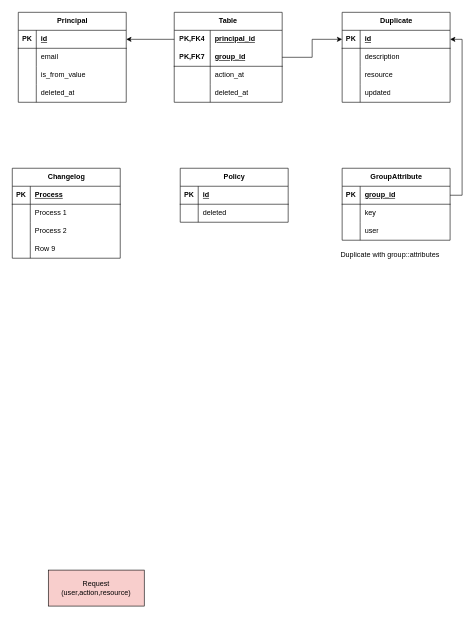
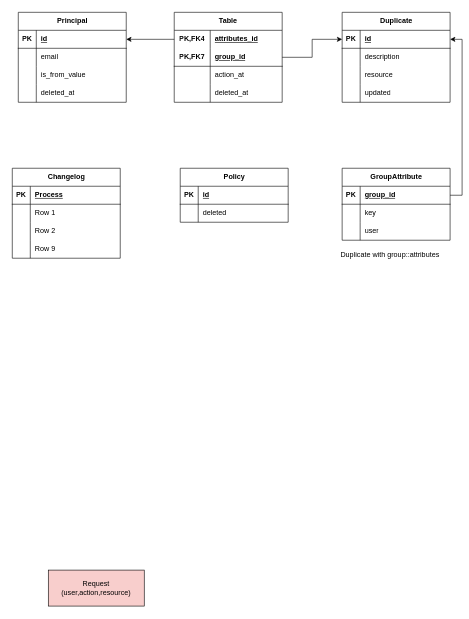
  <mxCell id="0" />
  <mxCell id="1" parent="0" />
  <mxCell id="2" value="Principal" style="shape=table;startSize=30;container=1;collapsible=1;childLayout=tableLayout;fixedRows=1;rowLines=0;fontStyle=1;align=center;resizeLast=1;html=1;" vertex="1" parent="1"><mxGeometry x="30" y="20" width="180" height="150" as="geometry" /></mxCell>
  <mxCell id="3" value="" style="shape=tableRow;horizontal=0;startSize=0;swimlaneHead=0;swimlaneBody=0;fillColor=none;collapsible=0;dropTarget=0;points=[[0,0.5],[1,0.5]];portConstraint=eastwest;top=0;left=0;right=0;bottom=1;" vertex="1" parent="2"><mxGeometry y="30" width="180" height="30" as="geometry" /></mxCell>
  <mxCell id="4" value="PK" style="shape=partialRectangle;connectable=0;fillColor=none;top=0;left=0;bottom=0;right=0;fontStyle=1;overflow=hidden;whiteSpace=wrap;html=1;" vertex="1" parent="3"><mxGeometry width="30" height="30" as="geometry"><mxRectangle width="30" height="30" as="alternateBounds" /></mxGeometry></mxCell>
  <mxCell id="5" value="id" style="shape=partialRectangle;connectable=0;fillColor=none;top=0;left=0;bottom=0;right=0;align=left;spacingLeft=6;fontStyle=5;overflow=hidden;whiteSpace=wrap;html=1;" vertex="1" parent="3"><mxGeometry x="30" width="150" height="30" as="geometry"><mxRectangle width="150" height="30" as="alternateBounds" /></mxGeometry></mxCell>
  <mxCell id="6" value="" style="shape=tableRow;horizontal=0;startSize=0;swimlaneHead=0;swimlaneBody=0;fillColor=none;collapsible=0;dropTarget=0;points=[[0,0.5],[1,0.5]];portConstraint=eastwest;top=0;left=0;right=0;bottom=0;" vertex="1" parent="2"><mxGeometry y="60" width="180" height="30" as="geometry" /></mxCell>
  <mxCell id="7" value="" style="shape=partialRectangle;connectable=0;fillColor=none;top=0;left=0;bottom=0;right=0;editable=1;overflow=hidden;whiteSpace=wrap;html=1;" vertex="1" parent="6"><mxGeometry width="30" height="30" as="geometry"><mxRectangle width="30" height="30" as="alternateBounds" /></mxGeometry></mxCell>
  <mxCell id="8" value="email" style="shape=partialRectangle;connectable=0;fillColor=none;top=0;left=0;bottom=0;right=0;align=left;spacingLeft=6;overflow=hidden;whiteSpace=wrap;html=1;" vertex="1" parent="6"><mxGeometry x="30" width="150" height="30" as="geometry"><mxRectangle width="150" height="30" as="alternateBounds" /></mxGeometry></mxCell>
  <mxCell id="9" value="" style="shape=tableRow;horizontal=0;startSize=0;swimlaneHead=0;swimlaneBody=0;fillColor=none;collapsible=0;dropTarget=0;points=[[0,0.5],[1,0.5]];portConstraint=eastwest;top=0;left=0;right=0;bottom=0;" vertex="1" parent="2"><mxGeometry y="90" width="180" height="30" as="geometry" /></mxCell>
  <mxCell id="10" value="" style="shape=partialRectangle;connectable=0;fillColor=none;top=0;left=0;bottom=0;right=0;editable=1;overflow=hidden;whiteSpace=wrap;html=1;" vertex="1" parent="9"><mxGeometry width="30" height="30" as="geometry"><mxRectangle width="30" height="30" as="alternateBounds" /></mxGeometry></mxCell>
  <mxCell id="11" value="is_from_value" style="shape=partialRectangle;connectable=0;fillColor=none;top=0;left=0;bottom=0;right=0;align=left;spacingLeft=6;overflow=hidden;whiteSpace=wrap;html=1;" vertex="1" parent="9"><mxGeometry x="30" width="150" height="30" as="geometry"><mxRectangle width="150" height="30" as="alternateBounds" /></mxGeometry></mxCell>
  <mxCell id="12" value="" style="shape=tableRow;horizontal=0;startSize=0;swimlaneHead=0;swimlaneBody=0;fillColor=none;collapsible=0;dropTarget=0;points=[[0,0.5],[1,0.5]];portConstraint=eastwest;top=0;left=0;right=0;bottom=0;" vertex="1" parent="2"><mxGeometry y="120" width="180" height="30" as="geometry" /></mxCell>
  <mxCell id="13" value="" style="shape=partialRectangle;connectable=0;fillColor=none;top=0;left=0;bottom=0;right=0;editable=1;overflow=hidden;whiteSpace=wrap;html=1;" vertex="1" parent="12"><mxGeometry width="30" height="30" as="geometry"><mxRectangle width="30" height="30" as="alternateBounds" /></mxGeometry></mxCell>
  <mxCell id="14" value="deleted_at" style="shape=partialRectangle;connectable=0;fillColor=none;top=0;left=0;bottom=0;right=0;align=left;spacingLeft=6;overflow=hidden;whiteSpace=wrap;html=1;" vertex="1" parent="12"><mxGeometry x="30" width="150" height="30" as="geometry"><mxRectangle width="150" height="30" as="alternateBounds" /></mxGeometry></mxCell>
  <mxCell id="15" value="Duplicate" style="shape=table;startSize=30;container=1;collapsible=1;childLayout=tableLayout;fixedRows=1;rowLines=0;fontStyle=1;align=center;resizeLast=1;html=1;" vertex="1" parent="1"><mxGeometry x="570" y="20" width="180" height="150" as="geometry" /></mxCell>
  <mxCell id="16" value="" style="shape=tableRow;horizontal=0;startSize=0;swimlaneHead=0;swimlaneBody=0;fillColor=none;collapsible=0;dropTarget=0;points=[[0,0.5],[1,0.5]];portConstraint=eastwest;top=0;left=0;right=0;bottom=1;" vertex="1" parent="15"><mxGeometry y="30" width="180" height="30" as="geometry" /></mxCell>
  <mxCell id="17" value="PK" style="shape=partialRectangle;connectable=0;fillColor=none;top=0;left=0;bottom=0;right=0;fontStyle=1;overflow=hidden;whiteSpace=wrap;html=1;" vertex="1" parent="16"><mxGeometry width="30" height="30" as="geometry"><mxRectangle width="30" height="30" as="alternateBounds" /></mxGeometry></mxCell>
  <mxCell id="18" value="id&lt;br&gt;" style="shape=partialRectangle;connectable=0;fillColor=none;top=0;left=0;bottom=0;right=0;align=left;spacingLeft=6;fontStyle=5;overflow=hidden;whiteSpace=wrap;html=1;" vertex="1" parent="16"><mxGeometry x="30" width="150" height="30" as="geometry"><mxRectangle width="150" height="30" as="alternateBounds" /></mxGeometry></mxCell>
  <mxCell id="19" value="" style="shape=tableRow;horizontal=0;startSize=0;swimlaneHead=0;swimlaneBody=0;fillColor=none;collapsible=0;dropTarget=0;points=[[0,0.5],[1,0.5]];portConstraint=eastwest;top=0;left=0;right=0;bottom=0;" vertex="1" parent="15"><mxGeometry y="60" width="180" height="30" as="geometry" /></mxCell>
  <mxCell id="20" value="" style="shape=partialRectangle;connectable=0;fillColor=none;top=0;left=0;bottom=0;right=0;editable=1;overflow=hidden;whiteSpace=wrap;html=1;" vertex="1" parent="19"><mxGeometry width="30" height="30" as="geometry"><mxRectangle width="30" height="30" as="alternateBounds" /></mxGeometry></mxCell>
  <mxCell id="21" value="description" style="shape=partialRectangle;connectable=0;fillColor=none;top=0;left=0;bottom=0;right=0;align=left;spacingLeft=6;overflow=hidden;whiteSpace=wrap;html=1;" vertex="1" parent="19"><mxGeometry x="30" width="150" height="30" as="geometry"><mxRectangle width="150" height="30" as="alternateBounds" /></mxGeometry></mxCell>
  <mxCell id="22" value="" style="shape=tableRow;horizontal=0;startSize=0;swimlaneHead=0;swimlaneBody=0;fillColor=none;collapsible=0;dropTarget=0;points=[[0,0.5],[1,0.5]];portConstraint=eastwest;top=0;left=0;right=0;bottom=0;" vertex="1" parent="15"><mxGeometry y="90" width="180" height="30" as="geometry" /></mxCell>
  <mxCell id="23" value="" style="shape=partialRectangle;connectable=0;fillColor=none;top=0;left=0;bottom=0;right=0;editable=1;overflow=hidden;whiteSpace=wrap;html=1;" vertex="1" parent="22"><mxGeometry width="30" height="30" as="geometry"><mxRectangle width="30" height="30" as="alternateBounds" /></mxGeometry></mxCell>
  <mxCell id="24" value="resource" style="shape=partialRectangle;connectable=0;fillColor=none;top=0;left=0;bottom=0;right=0;align=left;spacingLeft=6;overflow=hidden;whiteSpace=wrap;html=1;" vertex="1" parent="22"><mxGeometry x="30" width="150" height="30" as="geometry"><mxRectangle width="150" height="30" as="alternateBounds" /></mxGeometry></mxCell>
  <mxCell id="25" value="" style="shape=tableRow;horizontal=0;startSize=0;swimlaneHead=0;swimlaneBody=0;fillColor=none;collapsible=0;dropTarget=0;points=[[0,0.5],[1,0.5]];portConstraint=eastwest;top=0;left=0;right=0;bottom=0;" vertex="1" parent="15"><mxGeometry y="120" width="180" height="30" as="geometry" /></mxCell>
  <mxCell id="26" value="" style="shape=partialRectangle;connectable=0;fillColor=none;top=0;left=0;bottom=0;right=0;editable=1;overflow=hidden;whiteSpace=wrap;html=1;" vertex="1" parent="25"><mxGeometry width="30" height="30" as="geometry"><mxRectangle width="30" height="30" as="alternateBounds" /></mxGeometry></mxCell>
  <mxCell id="27" value="updated" style="shape=partialRectangle;connectable=0;fillColor=none;top=0;left=0;bottom=0;right=0;align=left;spacingLeft=6;overflow=hidden;whiteSpace=wrap;html=1;" vertex="1" parent="25"><mxGeometry x="30" width="150" height="30" as="geometry"><mxRectangle width="150" height="30" as="alternateBounds" /></mxGeometry></mxCell>
  <mxCell id="28" value="GroupAttribute" style="shape=table;startSize=30;container=1;collapsible=1;childLayout=tableLayout;fixedRows=1;rowLines=0;fontStyle=1;align=center;resizeLast=1;html=1;" vertex="1" parent="1"><mxGeometry x="570" y="280" width="180" height="120" as="geometry" /></mxCell>
  <mxCell id="29" value="" style="shape=tableRow;horizontal=0;startSize=0;swimlaneHead=0;swimlaneBody=0;fillColor=none;collapsible=0;dropTarget=0;points=[[0,0.5],[1,0.5]];portConstraint=eastwest;top=0;left=0;right=0;bottom=1;" vertex="1" parent="28"><mxGeometry y="30" width="180" height="30" as="geometry" /></mxCell>
  <mxCell id="30" value="PK" style="shape=partialRectangle;connectable=0;fillColor=none;top=0;left=0;bottom=0;right=0;fontStyle=1;overflow=hidden;whiteSpace=wrap;html=1;" vertex="1" parent="29"><mxGeometry width="30" height="30" as="geometry"><mxRectangle width="30" height="30" as="alternateBounds" /></mxGeometry></mxCell>
  <mxCell id="31" value="group_id" style="shape=partialRectangle;connectable=0;fillColor=none;top=0;left=0;bottom=0;right=0;align=left;spacingLeft=6;fontStyle=5;overflow=hidden;whiteSpace=wrap;html=1;" vertex="1" parent="29"><mxGeometry x="30" width="150" height="30" as="geometry"><mxRectangle width="150" height="30" as="alternateBounds" /></mxGeometry></mxCell>
  <mxCell id="32" value="" style="shape=tableRow;horizontal=0;startSize=0;swimlaneHead=0;swimlaneBody=0;fillColor=none;collapsible=0;dropTarget=0;points=[[0,0.5],[1,0.5]];portConstraint=eastwest;top=0;left=0;right=0;bottom=0;" vertex="1" parent="28"><mxGeometry y="60" width="180" height="30" as="geometry" /></mxCell>
  <mxCell id="33" value="" style="shape=partialRectangle;connectable=0;fillColor=none;top=0;left=0;bottom=0;right=0;editable=1;overflow=hidden;whiteSpace=wrap;html=1;" vertex="1" parent="32"><mxGeometry width="30" height="30" as="geometry"><mxRectangle width="30" height="30" as="alternateBounds" /></mxGeometry></mxCell>
  <mxCell id="34" value="key" style="shape=partialRectangle;connectable=0;fillColor=none;top=0;left=0;bottom=0;right=0;align=left;spacingLeft=6;overflow=hidden;whiteSpace=wrap;html=1;" vertex="1" parent="32"><mxGeometry x="30" width="150" height="30" as="geometry"><mxRectangle width="150" height="30" as="alternateBounds" /></mxGeometry></mxCell>
  <mxCell id="35" value="" style="shape=tableRow;horizontal=0;startSize=0;swimlaneHead=0;swimlaneBody=0;fillColor=none;collapsible=0;dropTarget=0;points=[[0,0.5],[1,0.5]];portConstraint=eastwest;top=0;left=0;right=0;bottom=0;" vertex="1" parent="28"><mxGeometry y="90" width="180" height="30" as="geometry" /></mxCell>
  <mxCell id="36" value="" style="shape=partialRectangle;connectable=0;fillColor=none;top=0;left=0;bottom=0;right=0;editable=1;overflow=hidden;whiteSpace=wrap;html=1;" vertex="1" parent="35"><mxGeometry width="30" height="30" as="geometry"><mxRectangle width="30" height="30" as="alternateBounds" /></mxGeometry></mxCell>
  <mxCell id="37" value="user" style="shape=partialRectangle;connectable=0;fillColor=none;top=0;left=0;bottom=0;right=0;align=left;spacingLeft=6;overflow=hidden;whiteSpace=wrap;html=1;" vertex="1" parent="35"><mxGeometry x="30" width="150" height="30" as="geometry"><mxRectangle width="150" height="30" as="alternateBounds" /></mxGeometry></mxCell>
  <mxCell id="38" value="Policy" style="shape=table;startSize=30;container=1;collapsible=1;childLayout=tableLayout;fixedRows=1;rowLines=0;fontStyle=1;align=center;resizeLast=1;html=1;" vertex="1" parent="1"><mxGeometry x="300" y="280" width="180" height="90" as="geometry" /></mxCell>
  <mxCell id="39" value="" style="shape=tableRow;horizontal=0;startSize=0;swimlaneHead=0;swimlaneBody=0;fillColor=none;collapsible=0;dropTarget=0;points=[[0,0.5],[1,0.5]];portConstraint=eastwest;top=0;left=0;right=0;bottom=1;" vertex="1" parent="38"><mxGeometry y="30" width="180" height="30" as="geometry" /></mxCell>
  <mxCell id="40" value="PK" style="shape=partialRectangle;connectable=0;fillColor=none;top=0;left=0;bottom=0;right=0;fontStyle=1;overflow=hidden;whiteSpace=wrap;html=1;" vertex="1" parent="39"><mxGeometry width="30" height="30" as="geometry"><mxRectangle width="30" height="30" as="alternateBounds" /></mxGeometry></mxCell>
  <mxCell id="41" value="id" style="shape=partialRectangle;connectable=0;fillColor=none;top=0;left=0;bottom=0;right=0;align=left;spacingLeft=6;fontStyle=5;overflow=hidden;whiteSpace=wrap;html=1;" vertex="1" parent="39"><mxGeometry x="30" width="150" height="30" as="geometry"><mxRectangle width="150" height="30" as="alternateBounds" /></mxGeometry></mxCell>
  <mxCell id="42" value="" style="shape=tableRow;horizontal=0;startSize=0;swimlaneHead=0;swimlaneBody=0;fillColor=none;collapsible=0;dropTarget=0;points=[[0,0.5],[1,0.5]];portConstraint=eastwest;top=0;left=0;right=0;bottom=0;" vertex="1" parent="38"><mxGeometry y="60" width="180" height="30" as="geometry" /></mxCell>
  <mxCell id="43" value="" style="shape=partialRectangle;connectable=0;fillColor=none;top=0;left=0;bottom=0;right=0;editable=1;overflow=hidden;whiteSpace=wrap;html=1;" vertex="1" parent="42"><mxGeometry width="30" height="30" as="geometry"><mxRectangle width="30" height="30" as="alternateBounds" /></mxGeometry></mxCell>
  <mxCell id="44" value="deleted" style="shape=partialRectangle;connectable=0;fillColor=none;top=0;left=0;bottom=0;right=0;align=left;spacingLeft=6;overflow=hidden;whiteSpace=wrap;html=1;" vertex="1" parent="42"><mxGeometry x="30" width="150" height="30" as="geometry"><mxRectangle width="150" height="30" as="alternateBounds" /></mxGeometry></mxCell>
  <mxCell id="45" value="Changelog" style="shape=table;startSize=30;container=1;collapsible=1;childLayout=tableLayout;fixedRows=1;rowLines=0;fontStyle=1;align=center;resizeLast=1;html=1;" vertex="1" parent="1"><mxGeometry x="20" y="280" width="180" height="150" as="geometry" /></mxCell>
  <mxCell id="46" value="" style="shape=tableRow;horizontal=0;startSize=0;swimlaneHead=0;swimlaneBody=0;fillColor=none;collapsible=0;dropTarget=0;points=[[0,0.5],[1,0.5]];portConstraint=eastwest;top=0;left=0;right=0;bottom=1;" vertex="1" parent="45"><mxGeometry y="30" width="180" height="30" as="geometry" /></mxCell>
  <mxCell id="47" value="PK" style="shape=partialRectangle;connectable=0;fillColor=none;top=0;left=0;bottom=0;right=0;fontStyle=1;overflow=hidden;whiteSpace=wrap;html=1;" vertex="1" parent="46"><mxGeometry width="30" height="30" as="geometry"><mxRectangle width="30" height="30" as="alternateBounds" /></mxGeometry></mxCell>
  <mxCell id="48" value="Process" style="shape=partialRectangle;connectable=0;fillColor=none;top=0;left=0;bottom=0;right=0;align=left;spacingLeft=6;fontStyle=5;overflow=hidden;whiteSpace=wrap;html=1;" vertex="1" parent="46"><mxGeometry x="30" width="150" height="30" as="geometry"><mxRectangle width="150" height="30" as="alternateBounds" /></mxGeometry></mxCell>
  <mxCell id="49" value="" style="shape=tableRow;horizontal=0;startSize=0;swimlaneHead=0;swimlaneBody=0;fillColor=none;collapsible=0;dropTarget=0;points=[[0,0.5],[1,0.5]];portConstraint=eastwest;top=0;left=0;right=0;bottom=0;" vertex="1" parent="45"><mxGeometry y="60" width="180" height="30" as="geometry" /></mxCell>
  <mxCell id="50" value="" style="shape=partialRectangle;connectable=0;fillColor=none;top=0;left=0;bottom=0;right=0;editable=1;overflow=hidden;whiteSpace=wrap;html=1;" vertex="1" parent="49"><mxGeometry width="30" height="30" as="geometry"><mxRectangle width="30" height="30" as="alternateBounds" /></mxGeometry></mxCell>
- <mxCell id="51" value="Process 1" style="shape=partialRectangle;connectable=0;fillColor=none;top=0;left=0;bottom=0;right=0;align=left;spacingLeft=6;overflow=hidden;whiteSpace=wrap;html=1;" vertex="1" parent="49"><mxGeometry x="30" width="150" height="30" as="geometry"><mxRectangle width="150" height="30" as="alternateBounds" /></mxGeometry></mxCell>
+ <mxCell id="51" value="Row 1" style="shape=partialRectangle;connectable=0;fillColor=none;top=0;left=0;bottom=0;right=0;align=left;spacingLeft=6;overflow=hidden;whiteSpace=wrap;html=1;" vertex="1" parent="49"><mxGeometry x="30" width="150" height="30" as="geometry"><mxRectangle width="150" height="30" as="alternateBounds" /></mxGeometry></mxCell>
  <mxCell id="52" value="" style="shape=tableRow;horizontal=0;startSize=0;swimlaneHead=0;swimlaneBody=0;fillColor=none;collapsible=0;dropTarget=0;points=[[0,0.5],[1,0.5]];portConstraint=eastwest;top=0;left=0;right=0;bottom=0;" vertex="1" parent="45"><mxGeometry y="90" width="180" height="30" as="geometry" /></mxCell>
  <mxCell id="53" value="" style="shape=partialRectangle;connectable=0;fillColor=none;top=0;left=0;bottom=0;right=0;editable=1;overflow=hidden;whiteSpace=wrap;html=1;" vertex="1" parent="52"><mxGeometry width="30" height="30" as="geometry"><mxRectangle width="30" height="30" as="alternateBounds" /></mxGeometry></mxCell>
- <mxCell id="54" value="Process 2" style="shape=partialRectangle;connectable=0;fillColor=none;top=0;left=0;bottom=0;right=0;align=left;spacingLeft=6;overflow=hidden;whiteSpace=wrap;html=1;" vertex="1" parent="52"><mxGeometry x="30" width="150" height="30" as="geometry"><mxRectangle width="150" height="30" as="alternateBounds" /></mxGeometry></mxCell>
+ <mxCell id="54" value="Row 2" style="shape=partialRectangle;connectable=0;fillColor=none;top=0;left=0;bottom=0;right=0;align=left;spacingLeft=6;overflow=hidden;whiteSpace=wrap;html=1;" vertex="1" parent="52"><mxGeometry x="30" width="150" height="30" as="geometry"><mxRectangle width="150" height="30" as="alternateBounds" /></mxGeometry></mxCell>
  <mxCell id="55" value="" style="shape=tableRow;horizontal=0;startSize=0;swimlaneHead=0;swimlaneBody=0;fillColor=none;collapsible=0;dropTarget=0;points=[[0,0.5],[1,0.5]];portConstraint=eastwest;top=0;left=0;right=0;bottom=0;" vertex="1" parent="45"><mxGeometry y="120" width="180" height="30" as="geometry" /></mxCell>
  <mxCell id="56" value="" style="shape=partialRectangle;connectable=0;fillColor=none;top=0;left=0;bottom=0;right=0;editable=1;overflow=hidden;whiteSpace=wrap;html=1;" vertex="1" parent="55"><mxGeometry width="30" height="30" as="geometry"><mxRectangle width="30" height="30" as="alternateBounds" /></mxGeometry></mxCell>
  <mxCell id="57" value="Row 9" style="shape=partialRectangle;connectable=0;fillColor=none;top=0;left=0;bottom=0;right=0;align=left;spacingLeft=6;overflow=hidden;whiteSpace=wrap;html=1;" vertex="1" parent="55"><mxGeometry x="30" width="150" height="30" as="geometry"><mxRectangle width="150" height="30" as="alternateBounds" /></mxGeometry></mxCell>
  <mxCell id="58" value="Table" style="shape=table;startSize=30;container=1;collapsible=1;childLayout=tableLayout;fixedRows=1;rowLines=0;fontStyle=1;align=center;resizeLast=1;html=1;whiteSpace=wrap;" vertex="1" parent="1"><mxGeometry x="290" y="20" width="180" height="150" as="geometry" /></mxCell>
  <mxCell id="59" value="" style="shape=tableRow;horizontal=0;startSize=0;swimlaneHead=0;swimlaneBody=0;fillColor=none;collapsible=0;dropTarget=0;points=[[0,0.5],[1,0.5]];portConstraint=eastwest;top=0;left=0;right=0;bottom=0;html=1;" vertex="1" parent="58"><mxGeometry y="30" width="180" height="30" as="geometry" /></mxCell>
  <mxCell id="60" value="PK,FK4" style="shape=partialRectangle;connectable=0;fillColor=none;top=0;left=0;bottom=0;right=0;fontStyle=1;overflow=hidden;html=1;whiteSpace=wrap;" vertex="1" parent="59"><mxGeometry width="60" height="30" as="geometry"><mxRectangle width="60" height="30" as="alternateBounds" /></mxGeometry></mxCell>
- <mxCell id="61" value="principal_id" style="shape=partialRectangle;connectable=0;fillColor=none;top=0;left=0;bottom=0;right=0;align=left;spacingLeft=6;fontStyle=5;overflow=hidden;html=1;whiteSpace=wrap;" vertex="1" parent="59"><mxGeometry x="60" width="120" height="30" as="geometry"><mxRectangle width="120" height="30" as="alternateBounds" /></mxGeometry></mxCell>
+ <mxCell id="61" value="attributes_id" style="shape=partialRectangle;connectable=0;fillColor=none;top=0;left=0;bottom=0;right=0;align=left;spacingLeft=6;fontStyle=5;overflow=hidden;html=1;whiteSpace=wrap;" vertex="1" parent="59"><mxGeometry x="60" width="120" height="30" as="geometry"><mxRectangle width="120" height="30" as="alternateBounds" /></mxGeometry></mxCell>
  <mxCell id="62" value="" style="shape=tableRow;horizontal=0;startSize=0;swimlaneHead=0;swimlaneBody=0;fillColor=none;collapsible=0;dropTarget=0;points=[[0,0.5],[1,0.5]];portConstraint=eastwest;top=0;left=0;right=0;bottom=1;html=1;" vertex="1" parent="58"><mxGeometry y="60" width="180" height="30" as="geometry" /></mxCell>
  <mxCell id="63" value="PK,FK7" style="shape=partialRectangle;connectable=0;fillColor=none;top=0;left=0;bottom=0;right=0;fontStyle=1;overflow=hidden;html=1;whiteSpace=wrap;" vertex="1" parent="62"><mxGeometry width="60" height="30" as="geometry"><mxRectangle width="60" height="30" as="alternateBounds" /></mxGeometry></mxCell>
  <mxCell id="64" value="group_id" style="shape=partialRectangle;connectable=0;fillColor=none;top=0;left=0;bottom=0;right=0;align=left;spacingLeft=6;fontStyle=5;overflow=hidden;html=1;whiteSpace=wrap;" vertex="1" parent="62"><mxGeometry x="60" width="120" height="30" as="geometry"><mxRectangle width="120" height="30" as="alternateBounds" /></mxGeometry></mxCell>
  <mxCell id="65" value="" style="shape=tableRow;horizontal=0;startSize=0;swimlaneHead=0;swimlaneBody=0;fillColor=none;collapsible=0;dropTarget=0;points=[[0,0.5],[1,0.5]];portConstraint=eastwest;top=0;left=0;right=0;bottom=0;html=1;" vertex="1" parent="58"><mxGeometry y="90" width="180" height="30" as="geometry" /></mxCell>
  <mxCell id="66" value="" style="shape=partialRectangle;connectable=0;fillColor=none;top=0;left=0;bottom=0;right=0;editable=1;overflow=hidden;html=1;whiteSpace=wrap;" vertex="1" parent="65"><mxGeometry width="60" height="30" as="geometry"><mxRectangle width="60" height="30" as="alternateBounds" /></mxGeometry></mxCell>
  <mxCell id="67" value="action_at" style="shape=partialRectangle;connectable=0;fillColor=none;top=0;left=0;bottom=0;right=0;align=left;spacingLeft=6;overflow=hidden;html=1;whiteSpace=wrap;" vertex="1" parent="65"><mxGeometry x="60" width="120" height="30" as="geometry"><mxRectangle width="120" height="30" as="alternateBounds" /></mxGeometry></mxCell>
  <mxCell id="68" value="" style="shape=tableRow;horizontal=0;startSize=0;swimlaneHead=0;swimlaneBody=0;fillColor=none;collapsible=0;dropTarget=0;points=[[0,0.5],[1,0.5]];portConstraint=eastwest;top=0;left=0;right=0;bottom=0;html=1;" vertex="1" parent="58"><mxGeometry y="120" width="180" height="30" as="geometry" /></mxCell>
  <mxCell id="69" value="" style="shape=partialRectangle;connectable=0;fillColor=none;top=0;left=0;bottom=0;right=0;editable=1;overflow=hidden;html=1;whiteSpace=wrap;" vertex="1" parent="68"><mxGeometry width="60" height="30" as="geometry"><mxRectangle width="60" height="30" as="alternateBounds" /></mxGeometry></mxCell>
  <mxCell id="70" value="deleted_at" style="shape=partialRectangle;connectable=0;fillColor=none;top=0;left=0;bottom=0;right=0;align=left;spacingLeft=6;overflow=hidden;html=1;whiteSpace=wrap;" vertex="1" parent="68"><mxGeometry x="60" width="120" height="30" as="geometry"><mxRectangle width="120" height="30" as="alternateBounds" /></mxGeometry></mxCell>
  <mxCell id="71" style="edgeStyle=orthogonalEdgeStyle;rounded=0;orthogonalLoop=1;jettySize=auto;html=1;exitX=0;exitY=0.5;exitDx=0;exitDy=0;entryX=1;entryY=0.5;entryDx=0;entryDy=0;" edge="1" parent="1" source="59" target="3"><mxGeometry relative="1" as="geometry" /></mxCell>
  <mxCell id="72" style="edgeStyle=orthogonalEdgeStyle;rounded=0;orthogonalLoop=1;jettySize=auto;html=1;exitX=1;exitY=0.5;exitDx=0;exitDy=0;entryX=0;entryY=0.5;entryDx=0;entryDy=0;" edge="1" parent="1" source="62" target="16"><mxGeometry relative="1" as="geometry"><mxPoint x="550" y="80" as="targetPoint" /></mxGeometry></mxCell>
  <mxCell id="73" style="edgeStyle=orthogonalEdgeStyle;rounded=0;orthogonalLoop=1;jettySize=auto;html=1;exitX=1;exitY=0.5;exitDx=0;exitDy=0;entryX=1;entryY=0.5;entryDx=0;entryDy=0;" edge="1" parent="1" source="29" target="16"><mxGeometry relative="1" as="geometry" /></mxCell>
  <mxCell id="74" value="Duplicate with group::attributes" style="text;html=1;strokeColor=none;fillColor=none;align=center;verticalAlign=middle;whiteSpace=wrap;rounded=0;" vertex="1" parent="1"><mxGeometry x="540" y="410" width="220" height="30" as="geometry" /></mxCell>
  <mxCell id="75" value="Request&lt;br&gt;(user,action,resource)" style="rounded=0;whiteSpace=wrap;html=1;fillColor=#f8cecc;" vertex="1" parent="1"><mxGeometry x="80" y="950" width="160" height="60" as="geometry" /></mxCell>
